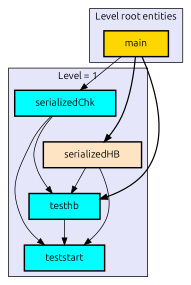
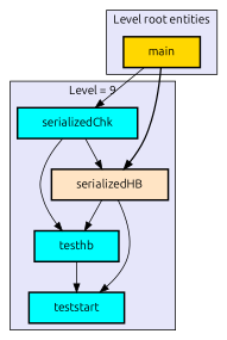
  digraph {
    fontname=Ubuntu
    node [fillcolor=cyan fontname=Ubuntu margin="0.4,0.1" shape=box style="filled,bold"]
    edge [color=black fontname=Ubuntu penwidth=1]
    n1 [label=serializedChk]
    n2 [fillcolor=bisque label=serializedHB]
    n3 [label=testhb]
    n4 [label=teststart]
    n5 [fillcolor=gold label=main]
    subgraph cluster_1 {
      fillcolor=lavender
-     label="Level = 1"
+     label="Level = 9"
      style=filled
      n1
      n2
      n3
      n4
    }
    subgraph cluster_2 {
      fillcolor=lavender
      label="Level root entities"
      style=filled
      n5
    }
-   n1 -> n4
+   n1 -> n2
    n1 -> n3
    n2 -> n3
    n2 -> n4
    n3 -> n4
    n5 -> n1
    n5 -> n2 [penwidth=1.6931471805599454]
-   n5 -> n3 [penwidth=1.6931471805599454]
  }
